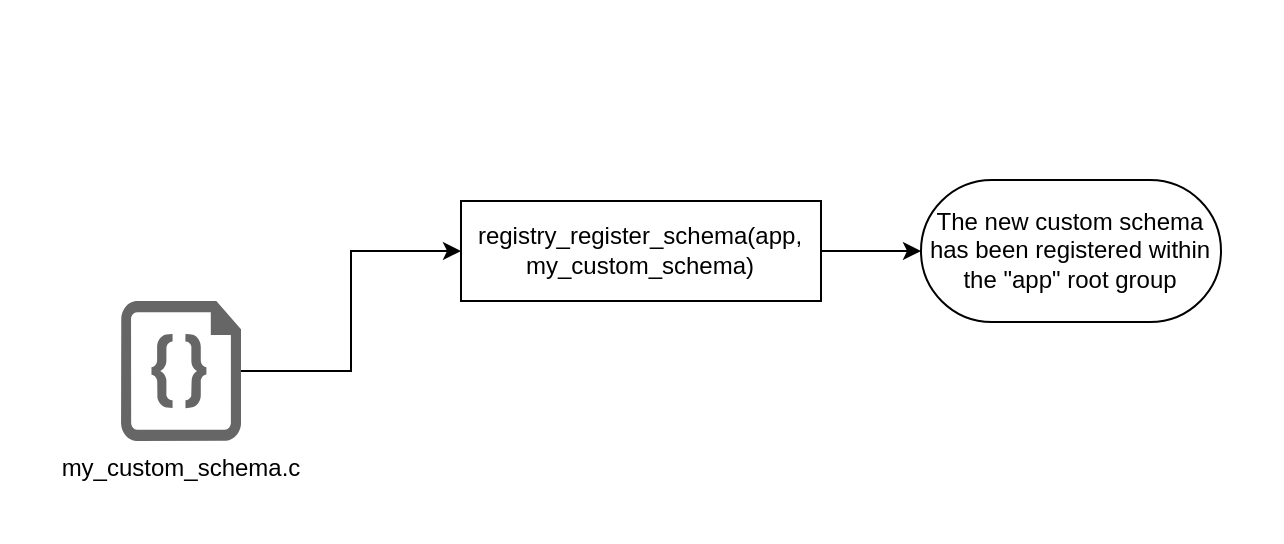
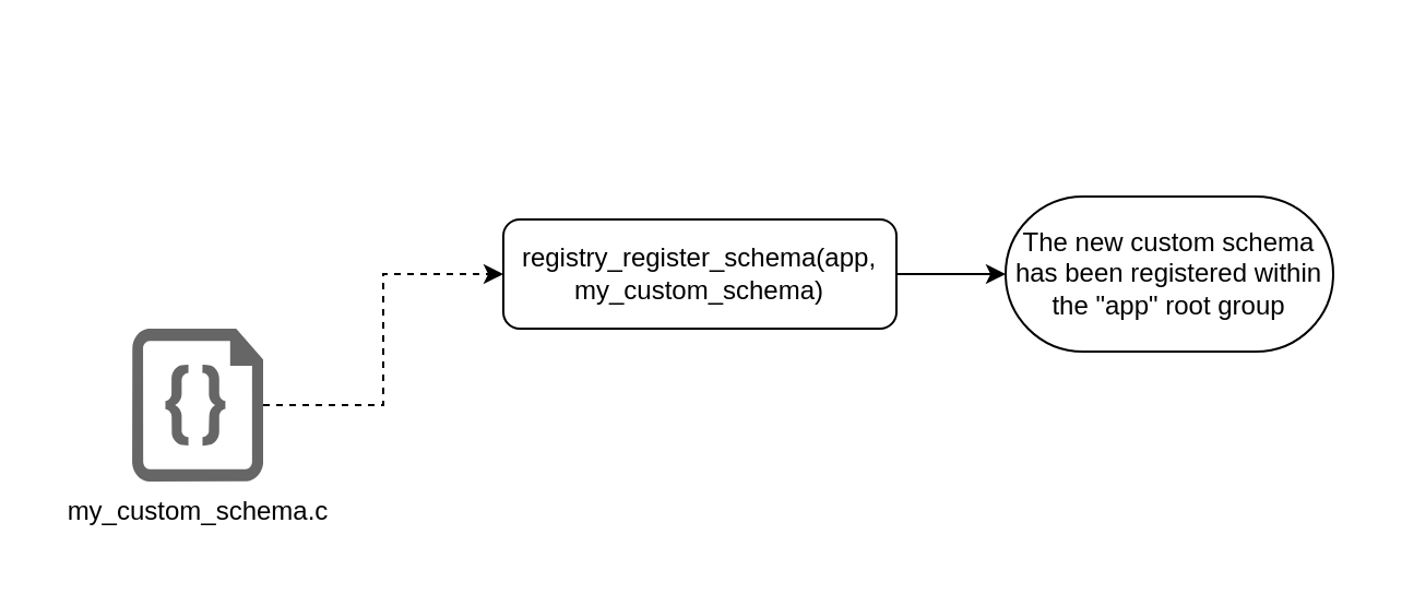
  <mxCell id="0" />
  <mxCell id="1" parent="0" />
  <mxCell id="2" value="" style="rounded=0;whiteSpace=wrap;html=1;strokeColor=none;" parent="1" vertex="1"><mxGeometry x="20" y="20" width="600" height="230" as="geometry" /></mxCell>
  <mxCell id="3" value="my_custom_schema.c" style="verticalLabelPosition=bottom;html=1;verticalAlign=top;align=center;shape=mxgraph.azure.code_file;pointerEvents=1;fillColor=#666666;strokeWidth=0;strokeColor=none;dashed=1;" vertex="1" parent="1"><mxGeometry x="60" y="150" width="60" height="70" as="geometry" /></mxCell>
- <mxCell id="4" style="edgeStyle=elbowEdgeStyle;rounded=0;html=1;" edge="1" parent="1" source="3" target="5"><mxGeometry relative="1" as="geometry"><mxPoint x="130" y="75" as="sourcePoint" /><mxPoint x="220" y="185" as="targetPoint" /></mxGeometry></mxCell>
- <mxCell id="5" value="registry_register_schema(app, my_custom_schema)" style="rounded=0;whiteSpace=wrap;html=1;" vertex="1" parent="1"><mxGeometry x="230" y="100" width="180" height="50" as="geometry" /></mxCell>
+ <mxCell id="4" style="edgeStyle=elbowEdgeStyle;rounded=0;html=1;dashed=1;" edge="1" parent="1" source="3" target="5"><mxGeometry relative="1" as="geometry"><mxPoint x="130" y="75" as="sourcePoint" /><mxPoint x="220" y="185" as="targetPoint" /></mxGeometry></mxCell>
+ <mxCell id="5" value="registry_register_schema(app, my_custom_schema)" style="whiteSpace=wrap;html=1;rounded=1;" vertex="1" parent="1"><mxGeometry x="230" y="100" width="180" height="50" as="geometry" /></mxCell>
  <mxCell id="6" value="The new custom schema has been registered within the &quot;app&quot; root group" style="rounded=1;whiteSpace=wrap;html=1;arcSize=50;" vertex="1" parent="1"><mxGeometry x="460" y="89.5" width="150" height="71" as="geometry" /></mxCell>
  <mxCell id="7" style="edgeStyle=elbowEdgeStyle;rounded=0;html=1;" edge="1" parent="1" source="5" target="6"><mxGeometry relative="1" as="geometry"><mxPoint x="130" y="195" as="sourcePoint" /><mxPoint x="240" y="135" as="targetPoint" /></mxGeometry></mxCell>
